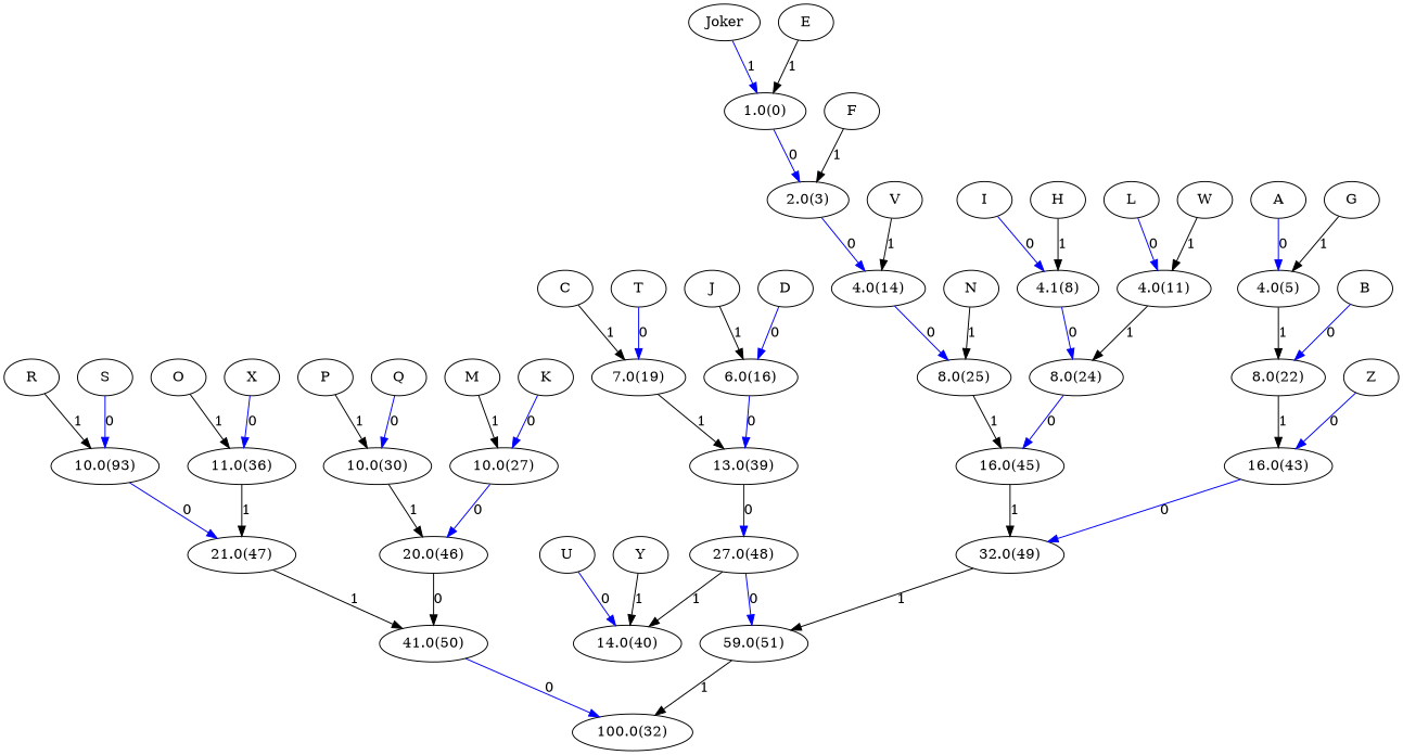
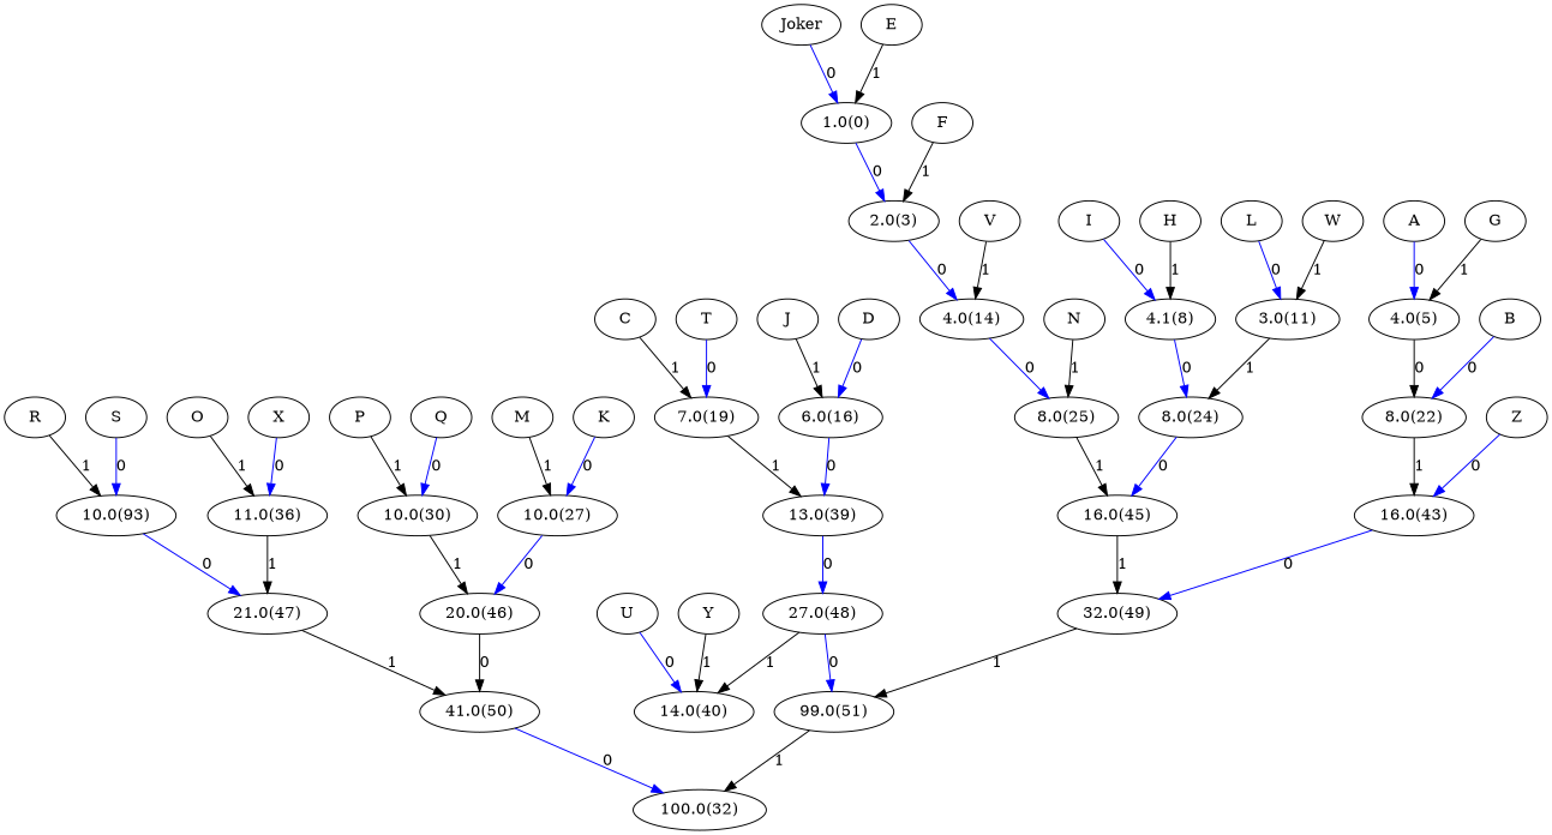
  strict digraph {
    Joker [height=0.50 width=0.97]
    "1.0(0)" [height=0.50 width=1.11]
    "2.0(3)" [height=0.50 width=1.11]
    "4.0(14)" [height=0.50 width=1.28]
    "8.0(25)" [height=0.50 width=1.28]
    "16.0(45)" [height=0.50 width=1.47]
    "32.0(49)" [height=0.50 width=1.47]
    E [height=0.50 width=0.75]
-   "59.0(51)" [height=0.50 width=1.47]
+   "59.0(51)" [height=0.50 width=1.47 label="99.0(51)"]
    F [height=0.50 width=0.75]
    A [height=0.50 width=0.75]
    "4.0(5)" [height=0.50 width=1.11]
    "8.0(22)" [height=0.50 width=1.28]
    "16.0(43)" [height=0.50 width=1.47]
    n15 [height=0.50 label="100.0(32)" width=1.64]
    G [height=0.50 width=0.75]
    I [height=0.50 width=0.75]
    n18 [height=0.50 label="4.1(8)" width=1.11]
    "8.0(24)" [height=0.50 width=1.28]
    H [height=0.50 width=0.75]
    L [height=0.50 width=0.75]
-   "4.0(11)" [height=0.50 width=1.28]
+   "4.0(11)" [height=0.50 width=1.28 label="3.0(11)"]
    W [height=0.50 width=0.75]
    V [height=0.50 width=0.75]
    D [height=0.50 width=0.75]
    "6.0(16)" [height=0.50 width=1.28]
    "13.0(39)" [height=0.50 width=1.47]
    "27.0(48)" [height=0.50 width=1.47]
    "14.0(40)" [height=0.50 width=1.47]
    J [height=0.50 width=0.75]
    T [height=0.50 width=0.75]
    "7.0(19)" [height=0.50 width=1.28]
    C [height=0.50 width=0.75]
    B [height=0.50 width=0.75]
    N [height=0.50 width=0.75]
    K [height=0.50 width=0.75]
    "10.0(27)" [height=0.50 width=1.47]
    "20.0(46)" [height=0.50 width=1.47]
    "41.0(50)" [height=0.50 width=1.47]
    M [height=0.50 width=0.75]
    Q [height=0.50 width=0.75]
    "10.0(30)" [height=0.50 width=1.47]
    P [height=0.50 width=0.75]
    S [height=0.50 width=0.75]
    n45 [height=0.50 label="10.0(93)" width=1.47]
    "21.0(47)" [height=0.50 width=1.47]
    R [height=0.50 width=0.75]
    X [height=0.50 width=0.75]
    "11.0(36)" [height=0.50 width=1.47]
    O [height=0.50 width=0.75]
    U [height=0.50 width=0.75]
    Y [height=0.50 width=0.75]
    Z [height=0.50 width=0.75]
-   Joker -> "1.0(0)" [color=blue label=1]
+   Joker -> "1.0(0)" [color=blue label=0]
    "1.0(0)" -> "2.0(3)" [color=blue label=0]
    "2.0(3)" -> "4.0(14)" [color=blue label=0]
    "4.0(14)" -> "8.0(25)" [color=blue label=0]
    "8.0(25)" -> "16.0(45)" [label=1]
    "16.0(45)" -> "32.0(49)" [label=1]
    "32.0(49)" -> "59.0(51)" [label=1]
    E -> "1.0(0)" [label=1]
    "59.0(51)" -> n15 [label=1]
    F -> "2.0(3)" [label=1]
    A -> "4.0(5)" [color=blue label=0]
-   "4.0(5)" -> "8.0(22)" [label=1]
+   "4.0(5)" -> "8.0(22)" [label=0]
    "8.0(22)" -> "16.0(43)" [label=1]
    "16.0(43)" -> "32.0(49)" [color=blue label=0]
    G -> "4.0(5)" [label=1]
    I -> n18 [color=blue label=0]
    n18 -> "8.0(24)" [color=blue label=0]
    "8.0(24)" -> "16.0(45)" [color=blue label=0]
    H -> n18 [label=1]
    L -> "4.0(11)" [color=blue label=0]
    "4.0(11)" -> "8.0(24)" [label=1]
    W -> "4.0(11)" [label=1]
    V -> "4.0(14)" [label=1]
    D -> "6.0(16)" [color=blue label=0]
    "6.0(16)" -> "13.0(39)" [color=blue label=0]
    "13.0(39)" -> "27.0(48)" [color=blue label=0]
    "27.0(48)" -> "59.0(51)" [color=blue label=0]
    "27.0(48)" -> "14.0(40)" [label=1]
    J -> "6.0(16)" [label=1]
    T -> "7.0(19)" [color=blue label=0]
    "7.0(19)" -> "13.0(39)" [label=1]
    C -> "7.0(19)" [label=1]
    B -> "8.0(22)" [color=blue label=0]
    N -> "8.0(25)" [label=1]
    K -> "10.0(27)" [color=blue label=0]
    "10.0(27)" -> "20.0(46)" [color=blue label=0]
    "20.0(46)" -> "41.0(50)" [color=black label=0]
    "41.0(50)" -> n15 [color=blue label=0]
    M -> "10.0(27)" [label=1]
    Q -> "10.0(30)" [color=blue label=0]
    "10.0(30)" -> "20.0(46)" [label=1]
    P -> "10.0(30)" [label=1]
    S -> n45 [color=blue label=0]
    n45 -> "21.0(47)" [color=blue label=0]
    "21.0(47)" -> "41.0(50)" [label=1]
    R -> n45 [label=1]
    X -> "11.0(36)" [color=blue label=0]
    "11.0(36)" -> "21.0(47)" [label=1]
    O -> "11.0(36)" [label=1]
    U -> "14.0(40)" [color=blue label=0]
    Y -> "14.0(40)" [label=1]
    Z -> "16.0(43)" [color=blue label=0]
  }
